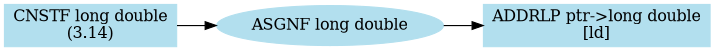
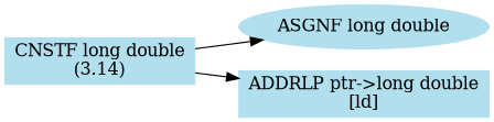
  digraph {
    rankdir=LR
    node [color=lightblue2 style=filled shape=box]
    n1 [label="ASGNF long double" shape=""]
    n2 [label="ADDRLP ptr->long double\n\[ld\]"]
    n3 [label="CNSTF long double\n\(3.14\)"]
-   n1 -> n2
+   n3 -> n2
    n3 -> n1
  }
